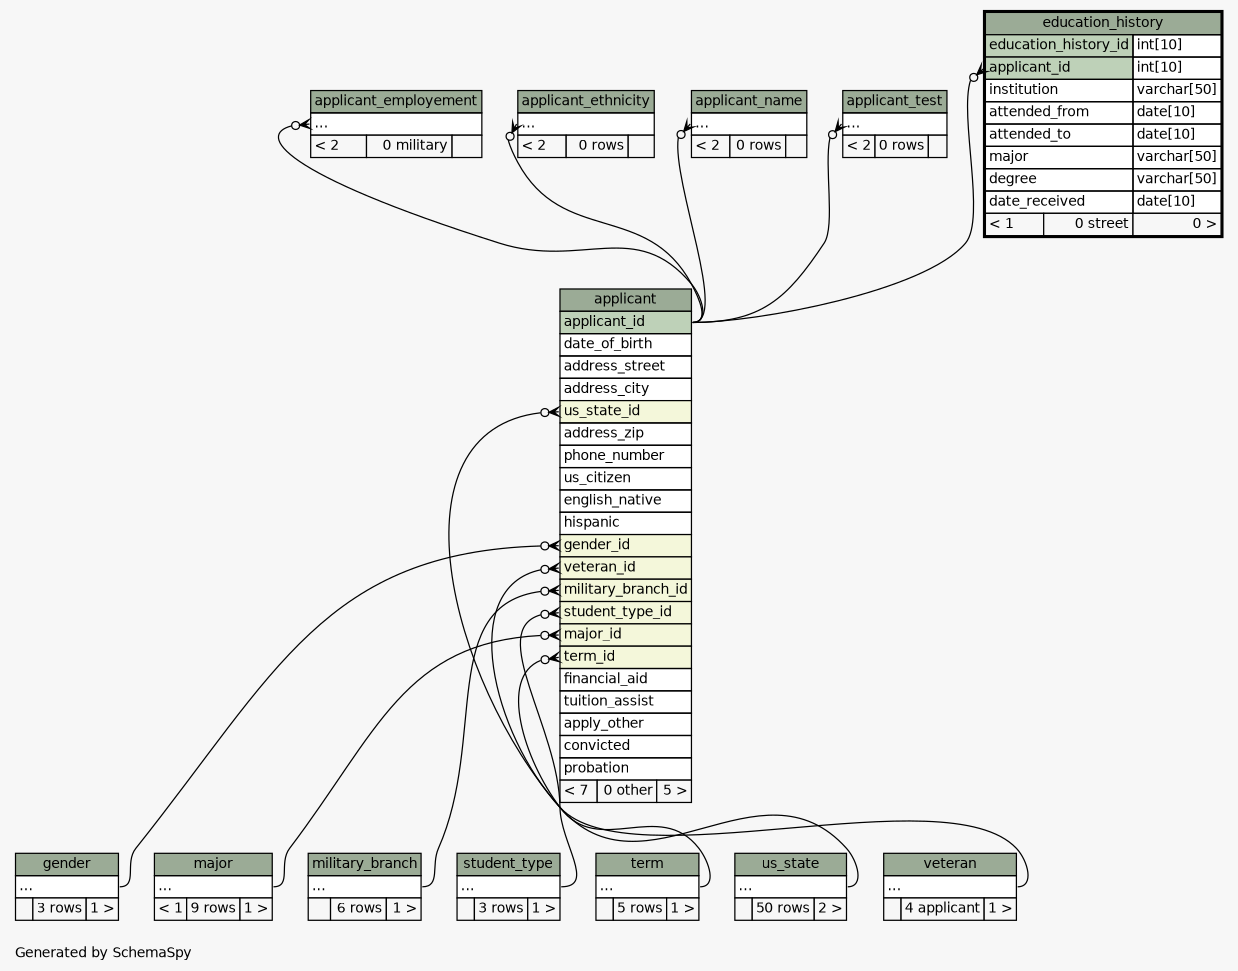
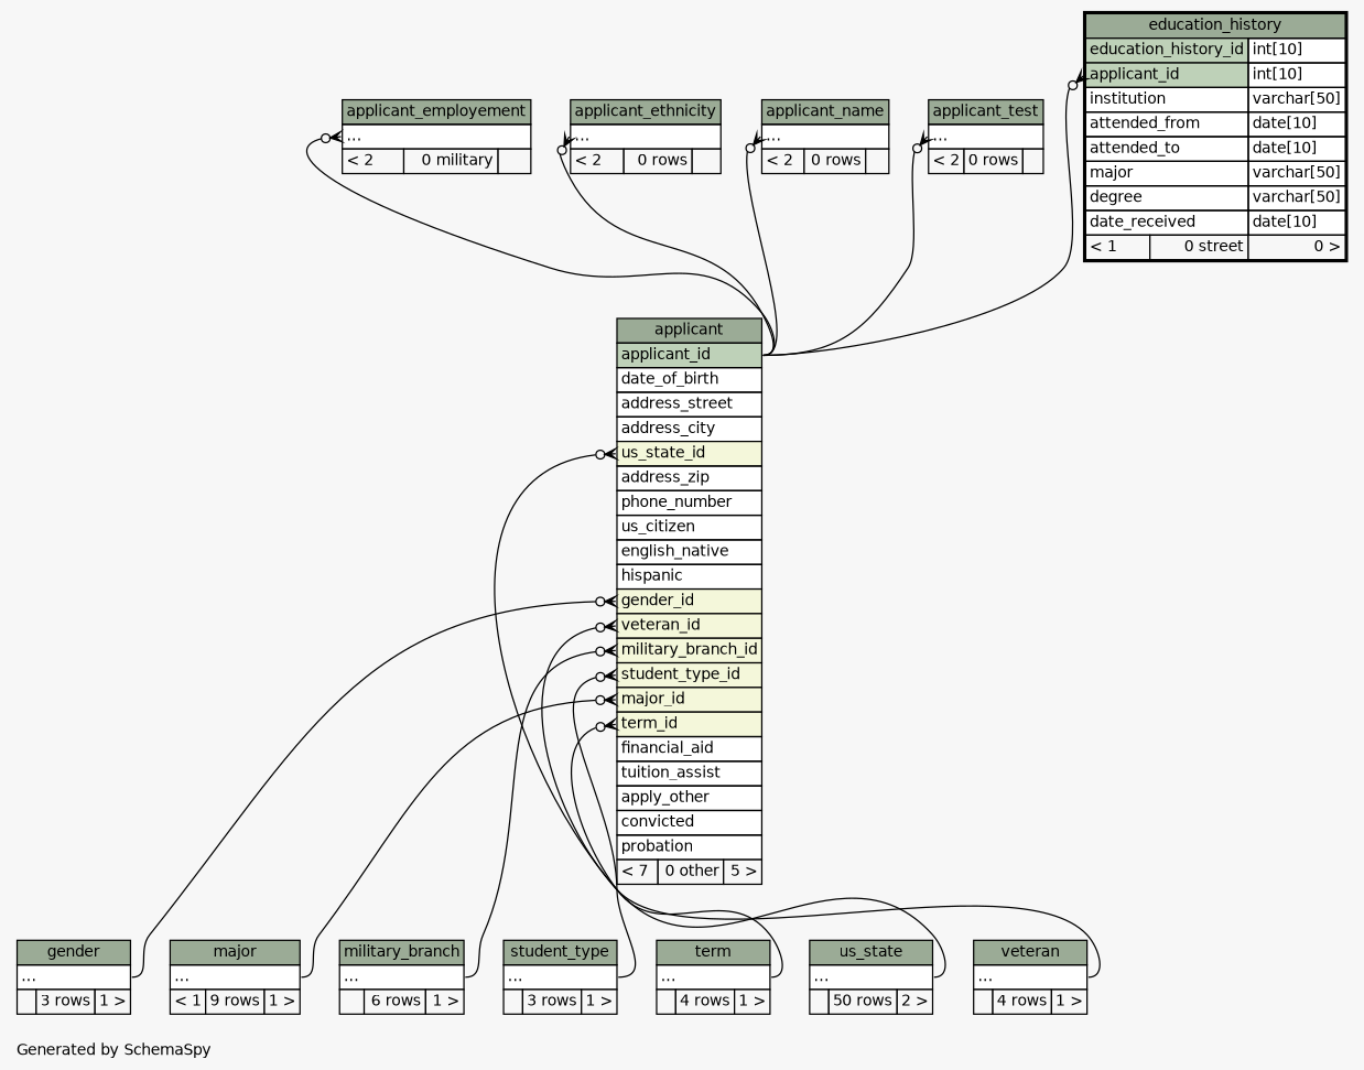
  digraph {
    bgcolor="#f7f7f7"
    fontname=Helvetica
    fontsize=11
    label="\nGenerated by SchemaSpy"
    labeljust=l
    nodesep=0.18
    rankdir=TB
    ranksep=0.46
    node [fontname=Helvetica fontsize=11 shape=plaintext]
    edge [arrowhead=none arrowsize=0.8 arrowtail=crowodot dir=back headport="elipses:e" tailport="elipses:w"]
    n1 [label=<     <TABLE BORDER="0" CELLBORDER="1" CELLSPACING="0" BGCOLOR="#ffffff">       <TR><TD COLSPAN="3" BGCOLOR="#9bab96" ALIGN="CENTER">applicant</TD></TR>       <TR><TD PORT="applicant_id" COLSPAN="3" BGCOLOR="#bed1b8" ALIGN="LEFT">applicant_id</TD></TR>       <TR><TD PORT="date_of_birth" COLSPAN="3" ALIGN="LEFT">date_of_birth</TD></TR>       <TR><TD PORT="address_street" COLSPAN="3" ALIGN="LEFT">address_street</TD></TR>       <TR><TD PORT="address_city" COLSPAN="3" ALIGN="LEFT">address_city</TD></TR>       <TR><TD PORT="us_state_id" COLSPAN="3" BGCOLOR="#f4f7da" ALIGN="LEFT">us_state_id</TD></TR>       <TR><TD PORT="address_zip" COLSPAN="3" ALIGN="LEFT">address_zip</TD></TR>       <TR><TD PORT="phone_number" COLSPAN="3" ALIGN="LEFT">phone_number</TD></TR>       <TR><TD PORT="us_citizen" COLSPAN="3" ALIGN="LEFT">us_citizen</TD></TR>       <TR><TD PORT="english_native" COLSPAN="3" ALIGN="LEFT">english_native</TD></TR>       <TR><TD PORT="hispanic" COLSPAN="3" ALIGN="LEFT">hispanic</TD></TR>       <TR><TD PORT="gender_id" COLSPAN="3" BGCOLOR="#f4f7da" ALIGN="LEFT">gender_id</TD></TR>       <TR><TD PORT="veteran_id" COLSPAN="3" BGCOLOR="#f4f7da" ALIGN="LEFT">veteran_id</TD></TR>       <TR><TD PORT="military_branch_id" COLSPAN="3" BGCOLOR="#f4f7da" ALIGN="LEFT">military_branch_id</TD></TR>       <TR><TD PORT="student_type_id" COLSPAN="3" BGCOLOR="#f4f7da" ALIGN="LEFT">student_type_id</TD></TR>       <TR><TD PORT="major_id" COLSPAN="3" BGCOLOR="#f4f7da" ALIGN="LEFT">major_id</TD></TR>       <TR><TD PORT="term_id" COLSPAN="3" BGCOLOR="#f4f7da" ALIGN="LEFT">term_id</TD></TR>       <TR><TD PORT="financial_aid" COLSPAN="3" ALIGN="LEFT">financial_aid</TD></TR>       <TR><TD PORT="tuition_assist" COLSPAN="3" ALIGN="LEFT">tuition_assist</TD></TR>       <TR><TD PORT="apply_other" COLSPAN="3" ALIGN="LEFT">apply_other</TD></TR>       <TR><TD PORT="convicted" COLSPAN="3" ALIGN="LEFT">convicted</TD></TR>       <TR><TD PORT="probation" COLSPAN="3" ALIGN="LEFT">probation</TD></TR>       <TR><TD ALIGN="LEFT" BGCOLOR="#f7f7f7">&lt; 7</TD><TD ALIGN="RIGHT" BGCOLOR="#f7f7f7">0 other</TD><TD ALIGN="RIGHT" BGCOLOR="#f7f7f7">5 &gt;</TD></TR>     </TABLE>>]
    n2 [label=<     <TABLE BORDER="0" CELLBORDER="1" CELLSPACING="0" BGCOLOR="#ffffff">       <TR><TD COLSPAN="3" BGCOLOR="#9bab96" ALIGN="CENTER">gender</TD></TR>       <TR><TD PORT="elipses" COLSPAN="3" ALIGN="LEFT">...</TD></TR>       <TR><TD ALIGN="LEFT" BGCOLOR="#f7f7f7">  </TD><TD ALIGN="RIGHT" BGCOLOR="#f7f7f7">3 rows</TD><TD ALIGN="RIGHT" BGCOLOR="#f7f7f7">1 &gt;</TD></TR>     </TABLE>>]
    n3 [label=<     <TABLE BORDER="0" CELLBORDER="1" CELLSPACING="0" BGCOLOR="#ffffff">       <TR><TD COLSPAN="3" BGCOLOR="#9bab96" ALIGN="CENTER">major</TD></TR>       <TR><TD PORT="elipses" COLSPAN="3" ALIGN="LEFT">...</TD></TR>       <TR><TD ALIGN="LEFT" BGCOLOR="#f7f7f7">&lt; 1</TD><TD ALIGN="RIGHT" BGCOLOR="#f7f7f7">9 rows</TD><TD ALIGN="RIGHT" BGCOLOR="#f7f7f7">1 &gt;</TD></TR>     </TABLE>>]
    n4 [label=<     <TABLE BORDER="0" CELLBORDER="1" CELLSPACING="0" BGCOLOR="#ffffff">       <TR><TD COLSPAN="3" BGCOLOR="#9bab96" ALIGN="CENTER">military_branch</TD></TR>       <TR><TD PORT="elipses" COLSPAN="3" ALIGN="LEFT">...</TD></TR>       <TR><TD ALIGN="LEFT" BGCOLOR="#f7f7f7">  </TD><TD ALIGN="RIGHT" BGCOLOR="#f7f7f7">6 rows</TD><TD ALIGN="RIGHT" BGCOLOR="#f7f7f7">1 &gt;</TD></TR>     </TABLE>>]
    n5 [label=<     <TABLE BORDER="0" CELLBORDER="1" CELLSPACING="0" BGCOLOR="#ffffff">       <TR><TD COLSPAN="3" BGCOLOR="#9bab96" ALIGN="CENTER">student_type</TD></TR>       <TR><TD PORT="elipses" COLSPAN="3" ALIGN="LEFT">...</TD></TR>       <TR><TD ALIGN="LEFT" BGCOLOR="#f7f7f7">  </TD><TD ALIGN="RIGHT" BGCOLOR="#f7f7f7">3 rows</TD><TD ALIGN="RIGHT" BGCOLOR="#f7f7f7">1 &gt;</TD></TR>     </TABLE>>]
-   n6 [label=<     <TABLE BORDER="0" CELLBORDER="1" CELLSPACING="0" BGCOLOR="#ffffff">       <TR><TD COLSPAN="3" BGCOLOR="#9bab96" ALIGN="CENTER">term</TD></TR>       <TR><TD PORT="elipses" COLSPAN="3" ALIGN="LEFT">...</TD></TR>       <TR><TD ALIGN="LEFT" BGCOLOR="#f7f7f7">  </TD><TD ALIGN="RIGHT" BGCOLOR="#f7f7f7">5 rows</TD><TD ALIGN="RIGHT" BGCOLOR="#f7f7f7">1 &gt;</TD></TR>     </TABLE>>]
+   n6 [label=<     <TABLE BORDER="0" CELLBORDER="1" CELLSPACING="0" BGCOLOR="#ffffff">       <TR><TD COLSPAN="3" BGCOLOR="#9bab96" ALIGN="CENTER">term</TD></TR>       <TR><TD PORT="elipses" COLSPAN="3" ALIGN="LEFT">...</TD></TR>       <TR><TD ALIGN="LEFT" BGCOLOR="#f7f7f7">  </TD><TD ALIGN="RIGHT" BGCOLOR="#f7f7f7">4 rows</TD><TD ALIGN="RIGHT" BGCOLOR="#f7f7f7">1 &gt;</TD></TR>     </TABLE>>]
    n7 [label=<     <TABLE BORDER="0" CELLBORDER="1" CELLSPACING="0" BGCOLOR="#ffffff">       <TR><TD COLSPAN="3" BGCOLOR="#9bab96" ALIGN="CENTER">us_state</TD></TR>       <TR><TD PORT="elipses" COLSPAN="3" ALIGN="LEFT">...</TD></TR>       <TR><TD ALIGN="LEFT" BGCOLOR="#f7f7f7">  </TD><TD ALIGN="RIGHT" BGCOLOR="#f7f7f7">50 rows</TD><TD ALIGN="RIGHT" BGCOLOR="#f7f7f7">2 &gt;</TD></TR>     </TABLE>>]
-   n8 [label=<     <TABLE BORDER="0" CELLBORDER="1" CELLSPACING="0" BGCOLOR="#ffffff">       <TR><TD COLSPAN="3" BGCOLOR="#9bab96" ALIGN="CENTER">veteran</TD></TR>       <TR><TD PORT="elipses" COLSPAN="3" ALIGN="LEFT">...</TD></TR>       <TR><TD ALIGN="LEFT" BGCOLOR="#f7f7f7">  </TD><TD ALIGN="RIGHT" BGCOLOR="#f7f7f7">4 applicant</TD><TD ALIGN="RIGHT" BGCOLOR="#f7f7f7">1 &gt;</TD></TR>     </TABLE>>]
+   n8 [label=<     <TABLE BORDER="0" CELLBORDER="1" CELLSPACING="0" BGCOLOR="#ffffff">       <TR><TD COLSPAN="3" BGCOLOR="#9bab96" ALIGN="CENTER">veteran</TD></TR>       <TR><TD PORT="elipses" COLSPAN="3" ALIGN="LEFT">...</TD></TR>       <TR><TD ALIGN="LEFT" BGCOLOR="#f7f7f7">  </TD><TD ALIGN="RIGHT" BGCOLOR="#f7f7f7">4 rows</TD><TD ALIGN="RIGHT" BGCOLOR="#f7f7f7">1 &gt;</TD></TR>     </TABLE>>]
    n9 [label=<     <TABLE BORDER="0" CELLBORDER="1" CELLSPACING="0" BGCOLOR="#ffffff">       <TR><TD COLSPAN="3" BGCOLOR="#9bab96" ALIGN="CENTER">applicant_employement</TD></TR>       <TR><TD PORT="elipses" COLSPAN="3" ALIGN="LEFT">...</TD></TR>       <TR><TD ALIGN="LEFT" BGCOLOR="#f7f7f7">&lt; 2</TD><TD ALIGN="RIGHT" BGCOLOR="#f7f7f7">0 military</TD><TD ALIGN="RIGHT" BGCOLOR="#f7f7f7">  </TD></TR>     </TABLE>>]
    n10 [label=<     <TABLE BORDER="0" CELLBORDER="1" CELLSPACING="0" BGCOLOR="#ffffff">       <TR><TD COLSPAN="3" BGCOLOR="#9bab96" ALIGN="CENTER">applicant_ethnicity</TD></TR>       <TR><TD PORT="elipses" COLSPAN="3" ALIGN="LEFT">...</TD></TR>       <TR><TD ALIGN="LEFT" BGCOLOR="#f7f7f7">&lt; 2</TD><TD ALIGN="RIGHT" BGCOLOR="#f7f7f7">0 rows</TD><TD ALIGN="RIGHT" BGCOLOR="#f7f7f7">  </TD></TR>     </TABLE>>]
    n11 [label=<     <TABLE BORDER="0" CELLBORDER="1" CELLSPACING="0" BGCOLOR="#ffffff">       <TR><TD COLSPAN="3" BGCOLOR="#9bab96" ALIGN="CENTER">applicant_name</TD></TR>       <TR><TD PORT="elipses" COLSPAN="3" ALIGN="LEFT">...</TD></TR>       <TR><TD ALIGN="LEFT" BGCOLOR="#f7f7f7">&lt; 2</TD><TD ALIGN="RIGHT" BGCOLOR="#f7f7f7">0 rows</TD><TD ALIGN="RIGHT" BGCOLOR="#f7f7f7">  </TD></TR>     </TABLE>>]
    n12 [label=<     <TABLE BORDER="0" CELLBORDER="1" CELLSPACING="0" BGCOLOR="#ffffff">       <TR><TD COLSPAN="3" BGCOLOR="#9bab96" ALIGN="CENTER">applicant_test</TD></TR>       <TR><TD PORT="elipses" COLSPAN="3" ALIGN="LEFT">...</TD></TR>       <TR><TD ALIGN="LEFT" BGCOLOR="#f7f7f7">&lt; 2</TD><TD ALIGN="RIGHT" BGCOLOR="#f7f7f7">0 rows</TD><TD ALIGN="RIGHT" BGCOLOR="#f7f7f7">  </TD></TR>     </TABLE>>]
    n13 [label=<     <TABLE BORDER="2" CELLBORDER="1" CELLSPACING="0" BGCOLOR="#ffffff">       <TR><TD COLSPAN="3" BGCOLOR="#9bab96" ALIGN="CENTER">education_history</TD></TR>       <TR><TD PORT="education_history_id" COLSPAN="2" BGCOLOR="#bed1b8" ALIGN="LEFT">education_history_id</TD><TD PORT="education_history_id.type" ALIGN="LEFT">int[10]</TD></TR>       <TR><TD PORT="applicant_id" COLSPAN="2" BGCOLOR="#bed1b8" ALIGN="LEFT">applicant_id</TD><TD PORT="applicant_id.type" ALIGN="LEFT">int[10]</TD></TR>       <TR><TD PORT="institution" COLSPAN="2" ALIGN="LEFT">institution</TD><TD PORT="institution.type" ALIGN="LEFT">varchar[50]</TD></TR>       <TR><TD PORT="attended_from" COLSPAN="2" ALIGN="LEFT">attended_from</TD><TD PORT="attended_from.type" ALIGN="LEFT">date[10]</TD></TR>       <TR><TD PORT="attended_to" COLSPAN="2" ALIGN="LEFT">attended_to</TD><TD PORT="attended_to.type" ALIGN="LEFT">date[10]</TD></TR>       <TR><TD PORT="major" COLSPAN="2" ALIGN="LEFT">major</TD><TD PORT="major.type" ALIGN="LEFT">varchar[50]</TD></TR>       <TR><TD PORT="degree" COLSPAN="2" ALIGN="LEFT">degree</TD><TD PORT="degree.type" ALIGN="LEFT">varchar[50]</TD></TR>       <TR><TD PORT="date_received" COLSPAN="2" ALIGN="LEFT">date_received</TD><TD PORT="date_received.type" ALIGN="LEFT">date[10]</TD></TR>       <TR><TD ALIGN="LEFT" BGCOLOR="#f7f7f7">&lt; 1</TD><TD ALIGN="RIGHT" BGCOLOR="#f7f7f7">0 street</TD><TD ALIGN="RIGHT" BGCOLOR="#f7f7f7">0 &gt;</TD></TR>     </TABLE>>]
    n1 -> n2 [tailport="gender_id:w"]
    n1 -> n3 [tailport="major_id:w"]
    n1 -> n4 [tailport="military_branch_id:w"]
    n1 -> n5 [tailport="student_type_id:w"]
    n1 -> n6 [tailport="term_id:w"]
    n1 -> n7 [tailport="us_state_id:w"]
    n1 -> n8 [tailport="veteran_id:w"]
    n9 -> n1 [headport="applicant_id:e"]
    n10 -> n1 [headport="applicant_id:e"]
    n11 -> n1 [headport="applicant_id:e"]
    n12 -> n1 [headport="applicant_id:e"]
    n13 -> n1 [headport="applicant_id:e" tailport="applicant_id:w"]
  }
